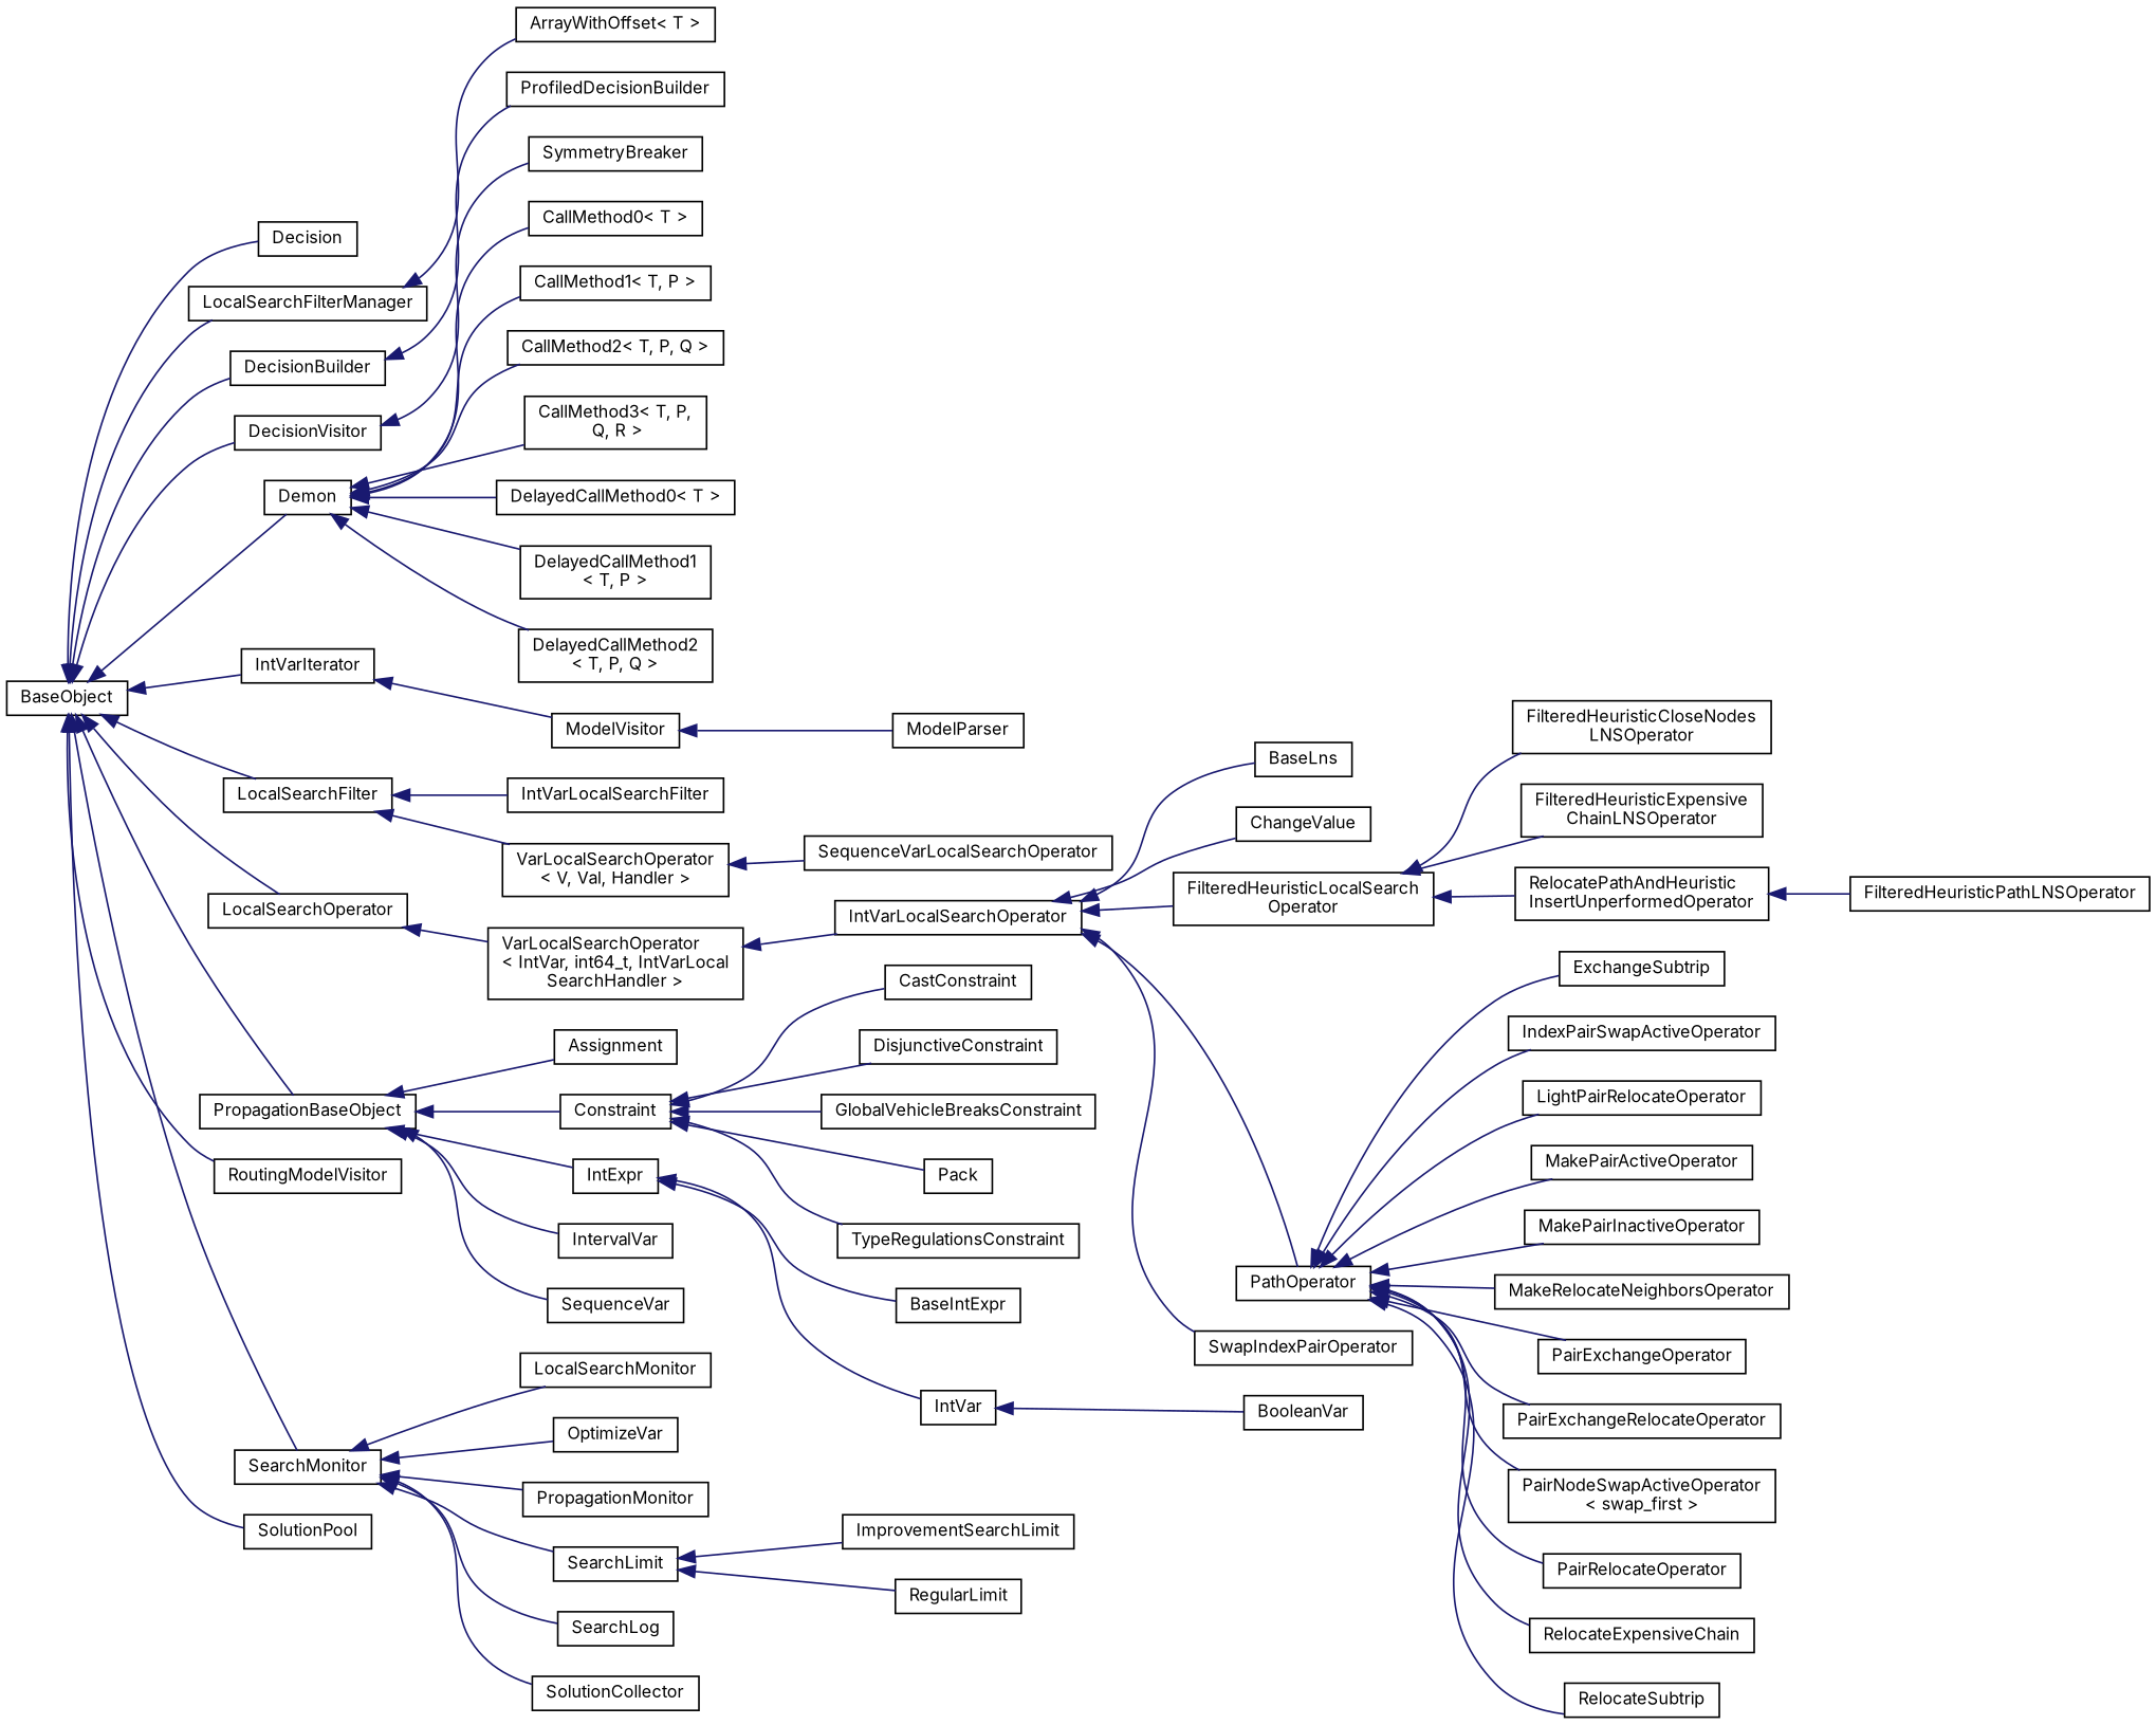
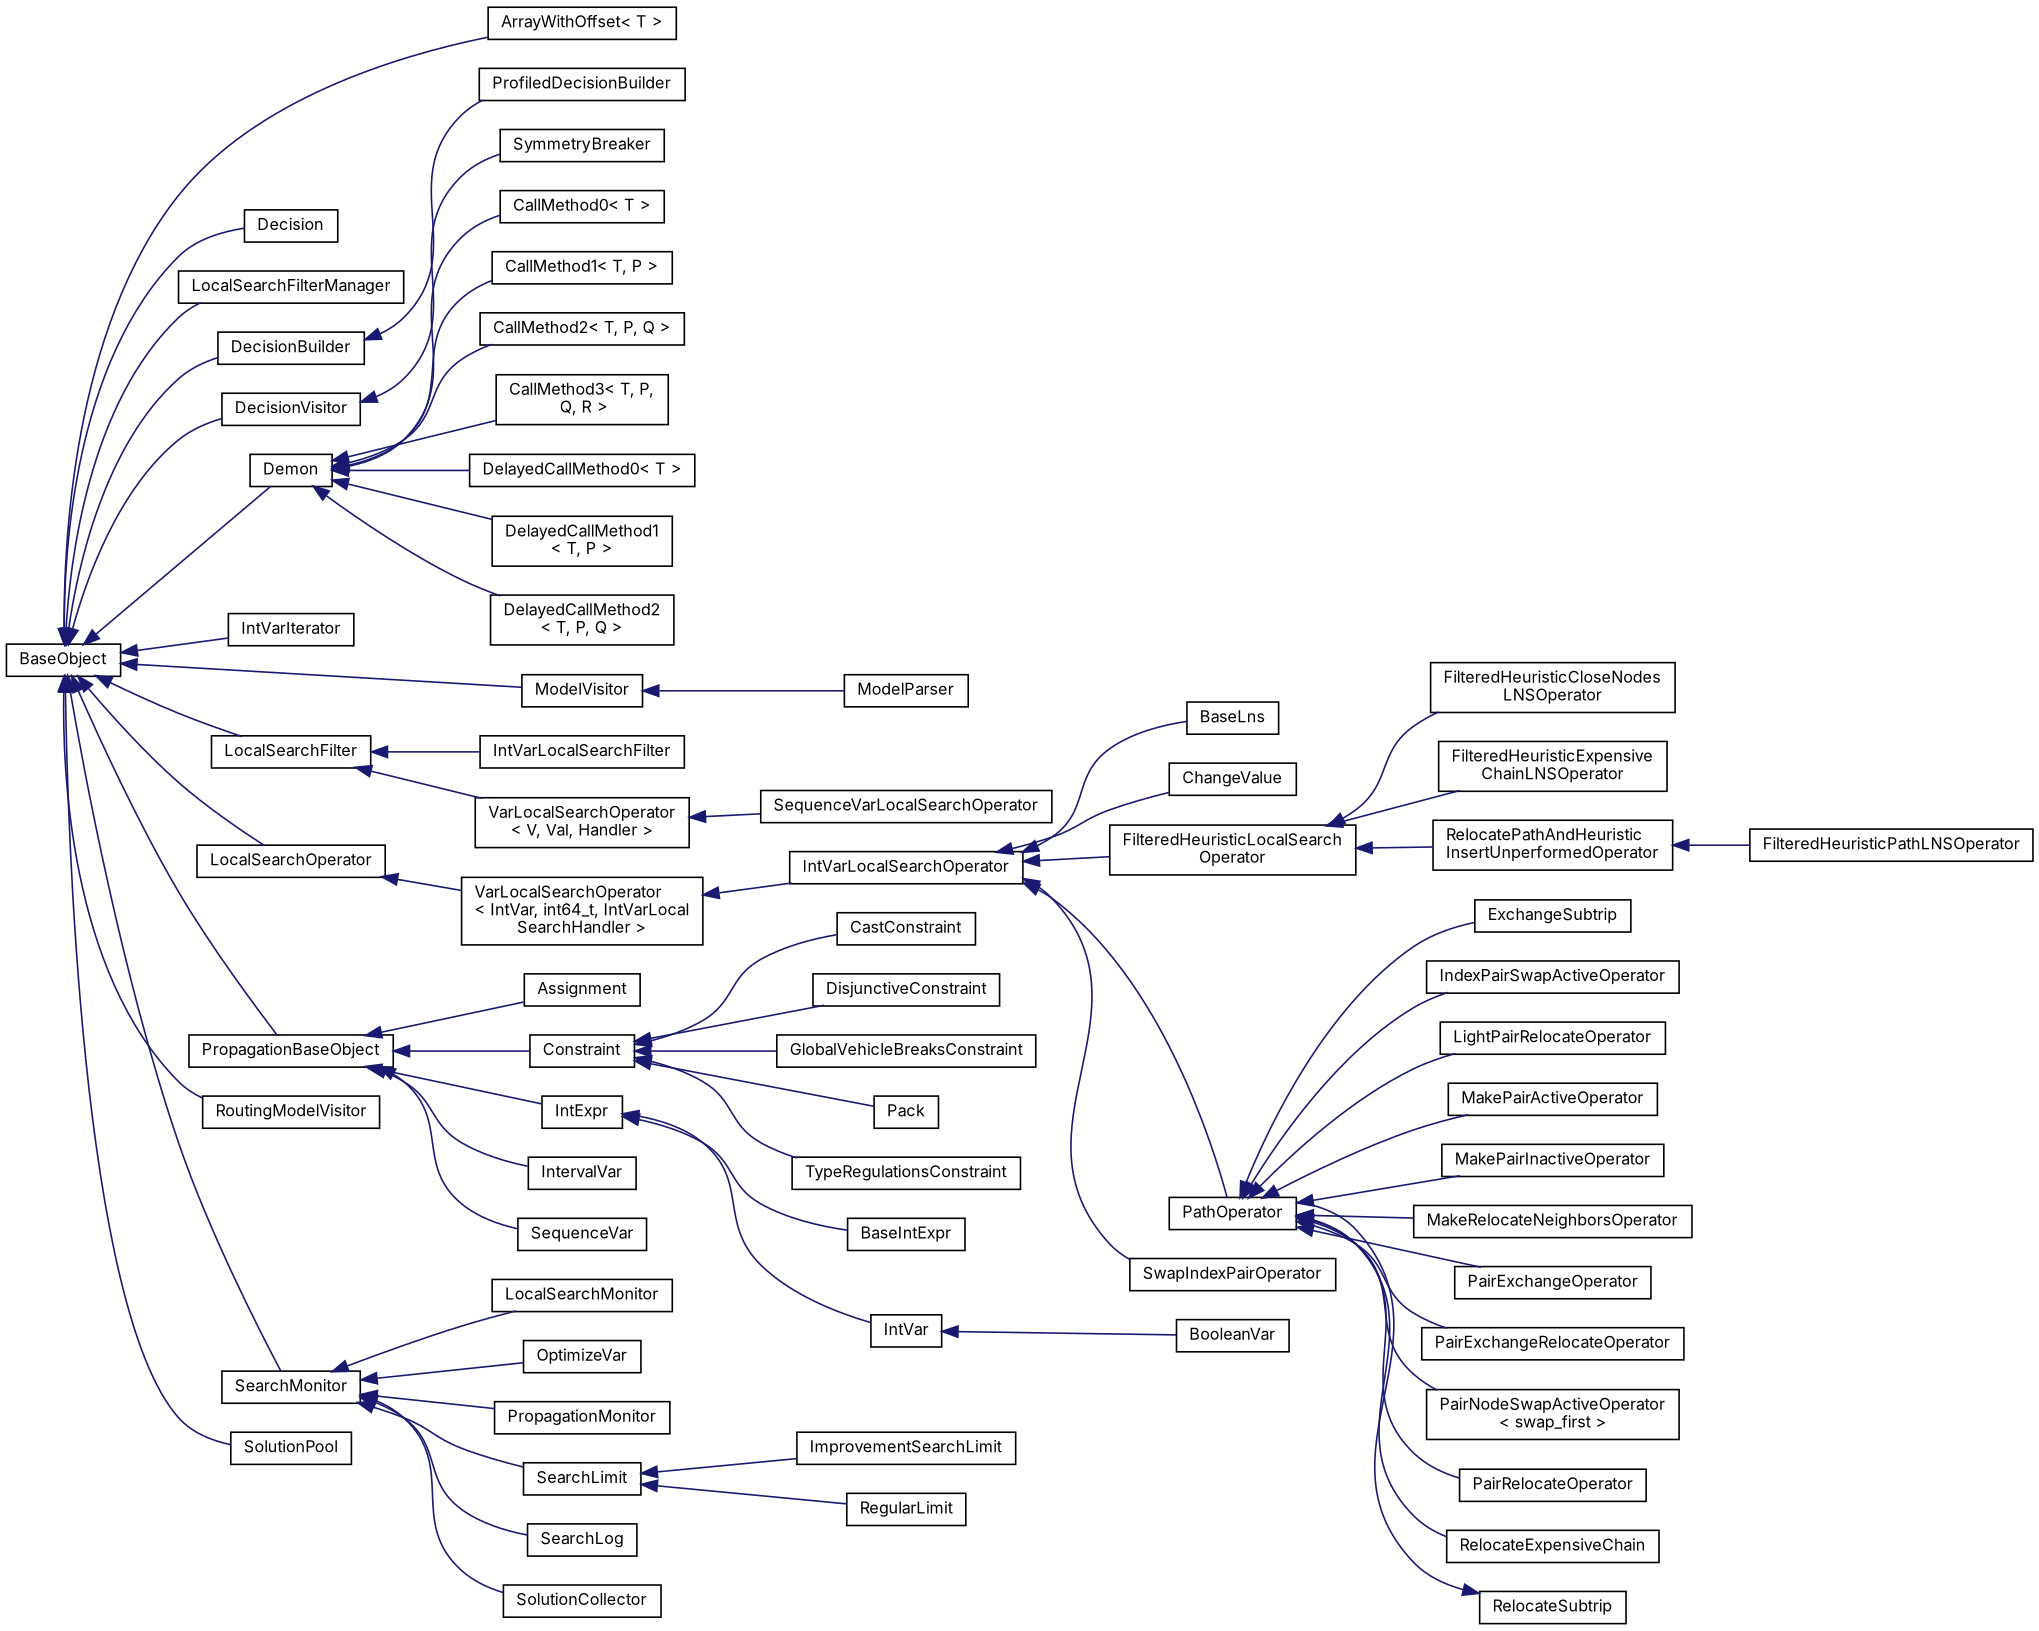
  digraph {
    fontname=Inter
    rankdir=LR
    node [color=black fillcolor=white fontname=Inter fontsize=10 shape=record style=filled]
    edge [color=midnightblue dir=back fontname=Inter fontsize=10 labelfontname=Helvetica labelfontsize=10 style=solid]
    n1 [height=0.2 label=BaseObject width=0.4]
    n2 [height=0.2 label="ArrayWithOffset\< T \>" width=0.4]
    n3 [height=0.2 label=Decision width=0.4]
    n4 [height=0.2 label=DecisionBuilder width=0.4]
    n5 [height=0.2 label=DecisionVisitor width=0.4]
    n6 [height=0.2 label=Demon width=0.4]
    n7 [height=0.2 label=IntVarIterator width=0.4]
    n8 [height=0.2 label=LocalSearchFilter width=0.4]
    n9 [height=0.2 label=LocalSearchFilterManager width=0.4]
    n10 [height=0.2 label=LocalSearchOperator width=0.4]
    n11 [height=0.2 label=ModelVisitor width=0.4]
    n12 [height=0.2 label=PropagationBaseObject width=0.4]
    n13 [height=0.2 label=RoutingModelVisitor width=0.4]
    n14 [height=0.2 label=SearchMonitor width=0.4]
    n15 [height=0.2 label=SolutionPool width=0.4]
    n16 [height=0.2 label=ProfiledDecisionBuilder width=0.4]
    n17 [height=0.2 label=SymmetryBreaker width=0.4]
    n18 [height=0.2 label="CallMethod0\< T \>" width=0.4]
    n19 [height=0.2 label="CallMethod1\< T, P \>" width=0.4]
    n20 [height=0.2 label="CallMethod2\< T, P, Q \>" width=0.4]
    n21 [height=0.2 label="CallMethod3\< T, P,\l Q, R \>" width=0.4]
    n22 [height=0.2 label="DelayedCallMethod0\< T \>" width=0.4]
    n23 [height=0.2 label="DelayedCallMethod1\l\< T, P \>" width=0.4]
    n24 [height=0.2 label="DelayedCallMethod2\l\< T, P, Q \>" width=0.4]
    n25 [height=0.2 label=IntVarLocalSearchFilter width=0.4]
    n26 [height=0.2 label="VarLocalSearchOperator\l\< V, Val, Handler \>" width=0.4]
    n27 [height=0.2 label="VarLocalSearchOperator\l\< IntVar, int64_t, IntVarLocal\lSearchHandler \>" width=0.4]
    n28 [height=0.2 label=ModelParser width=0.4]
    n29 [height=0.2 label=Assignment width=0.4]
    n30 [height=0.2 label=Constraint width=0.4]
    n31 [height=0.2 label=IntExpr width=0.4]
    n32 [height=0.2 label=IntervalVar width=0.4]
    n33 [height=0.2 label=SequenceVar width=0.4]
    n34 [height=0.2 label=LocalSearchMonitor width=0.4]
    n35 [height=0.2 label=OptimizeVar width=0.4]
    n36 [height=0.2 label=PropagationMonitor width=0.4]
    n37 [height=0.2 label=SearchLimit width=0.4]
    n38 [height=0.2 label=SearchLog width=0.4]
    n39 [height=0.2 label=SolutionCollector width=0.4]
    n40 [height=0.2 label=IntVarLocalSearchOperator width=0.4]
    n41 [height=0.2 label=SequenceVarLocalSearchOperator width=0.4]
    n42 [height=0.2 label=BaseLns width=0.4]
    n43 [height=0.2 label=ChangeValue width=0.4]
    n44 [height=0.2 label="FilteredHeuristicLocalSearch\lOperator" width=0.4]
    n45 [height=0.2 label=PathOperator width=0.4]
    n46 [height=0.2 label=SwapIndexPairOperator width=0.4]
    n47 [height=0.2 label="FilteredHeuristicCloseNodes\lLNSOperator" width=0.4]
    n48 [height=0.2 label="FilteredHeuristicExpensive\lChainLNSOperator" width=0.4]
    n49 [height=0.2 label="RelocatePathAndHeuristic\lInsertUnperformedOperator" width=0.4]
    n50 [height=0.2 label=ExchangeSubtrip width=0.4]
    n51 [height=0.2 label=IndexPairSwapActiveOperator width=0.4]
    n52 [height=0.2 label=LightPairRelocateOperator width=0.4]
    n53 [height=0.2 label=MakePairActiveOperator width=0.4]
    n54 [height=0.2 label=MakePairInactiveOperator width=0.4]
    n55 [height=0.2 label=MakeRelocateNeighborsOperator width=0.4]
    n56 [height=0.2 label=PairExchangeOperator width=0.4]
    n57 [height=0.2 label=PairExchangeRelocateOperator width=0.4]
    n58 [height=0.2 label="PairNodeSwapActiveOperator\l\< swap_first \>" width=0.4]
    n59 [height=0.2 label=PairRelocateOperator width=0.4]
    n60 [height=0.2 label=RelocateExpensiveChain width=0.4]
    n61 [height=0.2 label=RelocateSubtrip width=0.4]
    n62 [height=0.2 label=FilteredHeuristicPathLNSOperator width=0.4]
    n63 [height=0.2 label=CastConstraint width=0.4]
    n64 [height=0.2 label=DisjunctiveConstraint width=0.4]
    n65 [height=0.2 label=GlobalVehicleBreaksConstraint width=0.4]
    n66 [height=0.2 label=Pack width=0.4]
    n67 [height=0.2 label=TypeRegulationsConstraint width=0.4]
    n68 [height=0.2 label=BaseIntExpr width=0.4]
    n69 [height=0.2 label=IntVar width=0.4]
    n70 [height=0.2 label=BooleanVar width=0.4]
    n71 [height=0.2 label=ImprovementSearchLimit width=0.4]
    n72 [height=0.2 label=RegularLimit width=0.4]
-   n9 -> n2
+   n1 -> n2
    n1 -> n3
    n1 -> n4
    n1 -> n5
    n1 -> n6
    n1 -> n7
    n1 -> n8
    n1 -> n9
    n1 -> n10
-   n7 -> n11
+   n1 -> n11
    n1 -> n12
    n1 -> n13
    n1 -> n14
    n1 -> n15
    n4 -> n16
    n5 -> n17
    n6 -> n18
    n6 -> n19
    n6 -> n20
    n6 -> n21
    n6 -> n22
    n6 -> n23
    n6 -> n24
    n8 -> n25
    n8 -> n26
    n10 -> n27
    n11 -> n28
    n12 -> n29
    n12 -> n30
    n12 -> n31
    n12 -> n32
    n12 -> n33
    n14 -> n34
    n14 -> n35
    n14 -> n36
    n14 -> n37
    n14 -> n38
    n14 -> n39
    n26 -> n41
    n27 -> n40
    n30 -> n63
    n30 -> n64
    n30 -> n65
    n30 -> n66
    n30 -> n67
    n31 -> n68
    n31 -> n69
    n37 -> n71
    n37 -> n72
    n40 -> n42
    n40 -> n43
    n40 -> n44
    n40 -> n45
    n40 -> n46
    n44 -> n47
    n44 -> n48
    n44 -> n49
    n45 -> n50
    n45 -> n51
    n45 -> n52
    n45 -> n53
    n45 -> n54
    n45 -> n55
    n45 -> n56
    n45 -> n57
    n45 -> n58
    n45 -> n59
    n45 -> n60
-   n45 -> n61
+   n61 -> n45
    n49 -> n62
    n69 -> n70
  }
